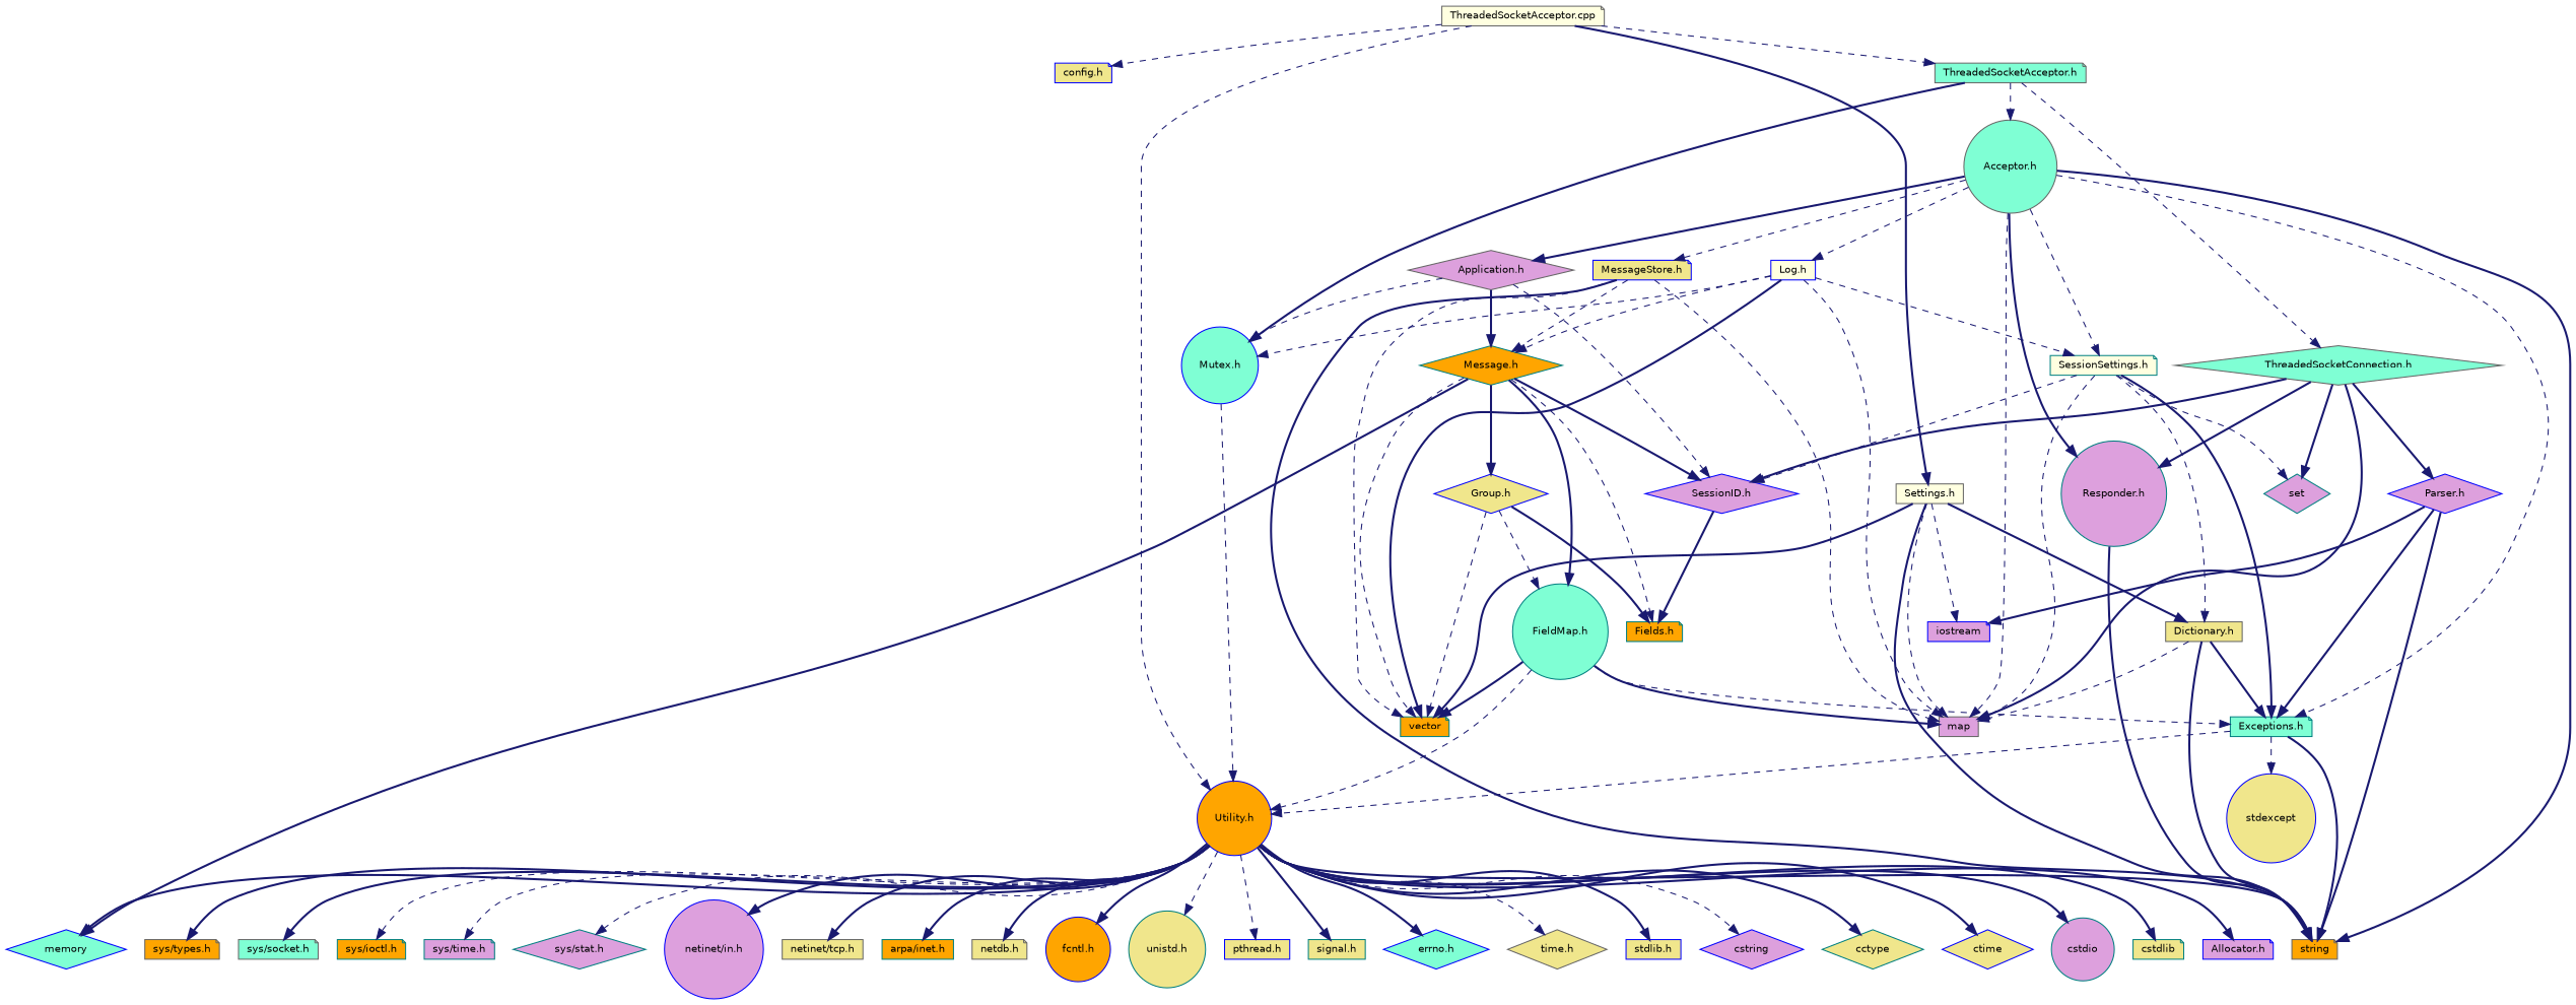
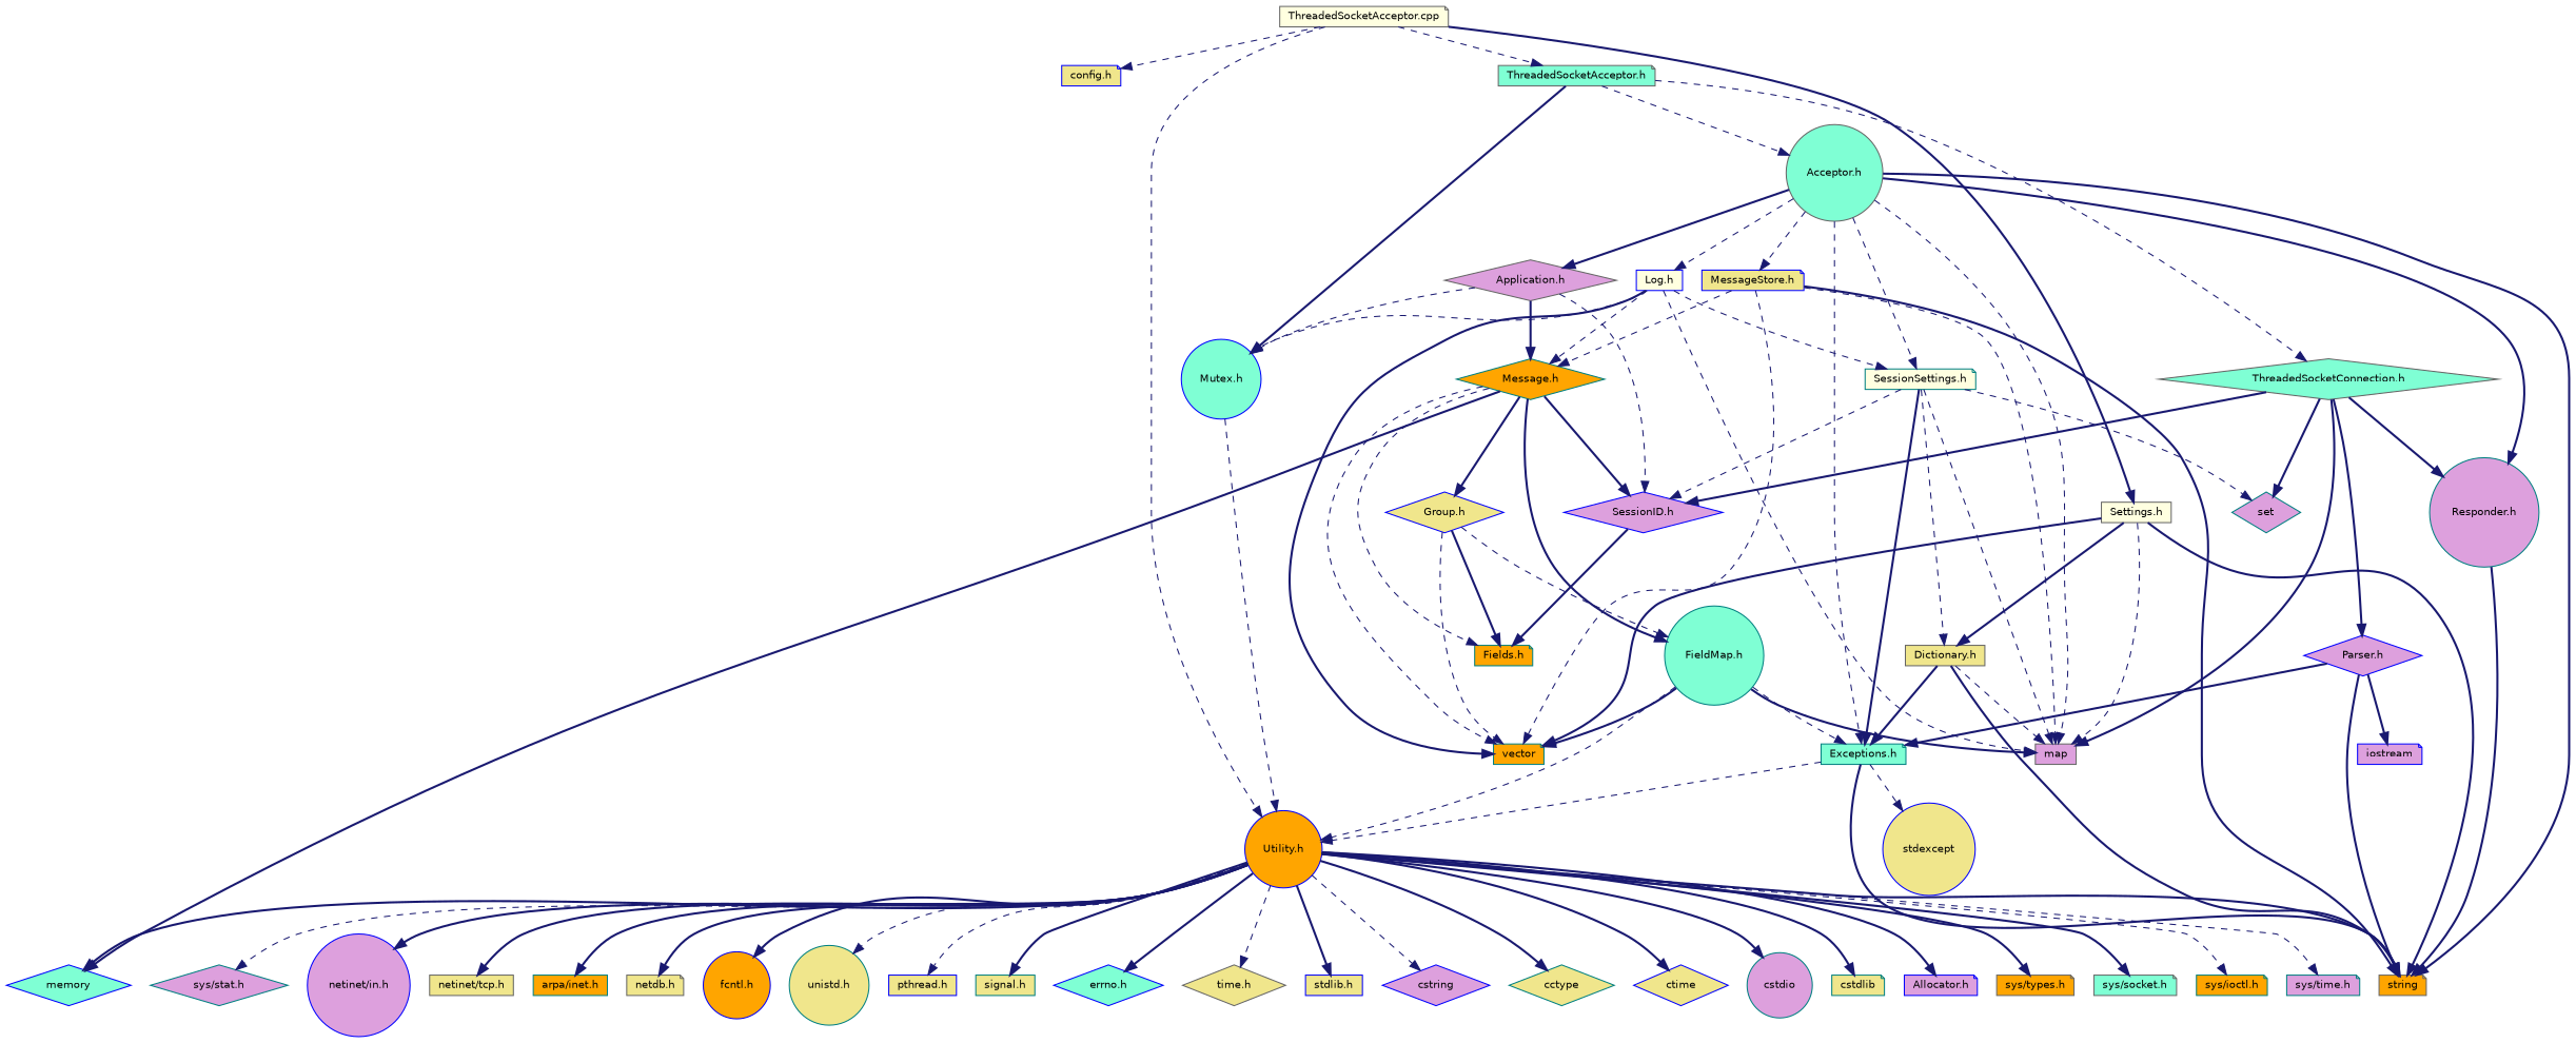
  digraph {
    node [color=blue fillcolor=khaki fontname=Helvetica fontsize=10 shape=note style=filled]
    edge [color=midnightblue fontname=Helvetica fontsize=10 labelfontname=Helvetica labelfontsize=10 style=bold]
    n1 [color=gray40 fillcolor=lightyellow fontcolor=black height=0.2 label="ThreadedSocketAcceptor.cpp" width=0.4]
    n2 [height=0.2 label="config.h" width=0.4]
    n3 [color=gray40 fillcolor=aquamarine height=0.2 label="ThreadedSocketAcceptor.h" width=0.4]
    n4 [fillcolor=orange height=0.2 label="Utility.h" shape=circle width=0.4]
    n5 [color=gray40 fillcolor=lightyellow height=0.2 label="Settings.h" shape=box width=0.4]
    n6 [color=gray40 fillcolor=aquamarine height=0.2 label="Acceptor.h" shape=circle width=0.4]
    n7 [fillcolor=aquamarine height=0.2 label="Mutex.h" shape=circle width=0.4]
    n8 [color=gray40 fillcolor=aquamarine height=0.2 label="ThreadedSocketConnection.h" shape=diamond width=0.4]
    n9 [color=gray40 fillcolor=orange height=0.2 label=string width=0.4]
    n10 [fillcolor=aquamarine height=0.2 label=memory shape=diamond width=0.4]
    n11 [fillcolor=plum height=0.2 label="Allocator.h" width=0.4]
    n12 [color=gray40 fillcolor=orange height=0.2 label="sys/types.h" width=0.4]
    n13 [color=gray40 fillcolor=aquamarine height=0.2 label="sys/socket.h" width=0.4]
    n14 [color=teal fillcolor=orange height=0.2 label="sys/ioctl.h" width=0.4]
    n15 [color=teal fillcolor=plum height=0.2 label="sys/time.h" width=0.4]
    n16 [color=teal fillcolor=plum height=0.2 label="sys/stat.h" shape=diamond width=0.4]
    n17 [fillcolor=plum height=0.2 label="netinet/in.h" shape=circle width=0.4]
    n18 [color=gray40 height=0.2 label="netinet/tcp.h" shape=box width=0.4]
    n19 [color=teal fillcolor=orange height=0.2 label="arpa/inet.h" shape=box width=0.4]
    n20 [color=gray40 height=0.2 label="netdb.h" width=0.4]
    n21 [fillcolor=orange height=0.2 label="fcntl.h" shape=circle width=0.4]
    n22 [color=teal height=0.2 label="unistd.h" shape=circle width=0.4]
    n23 [height=0.2 label="pthread.h" shape=box width=0.4]
    n24 [color=teal height=0.2 label="signal.h" shape=box width=0.4]
    n25 [fillcolor=aquamarine height=0.2 label="errno.h" shape=diamond width=0.4]
    n26 [color=gray40 height=0.2 label="time.h" shape=diamond width=0.4]
    n27 [height=0.2 label="stdlib.h" shape=box width=0.4]
    n28 [fillcolor=plum height=0.2 label=cstring shape=diamond width=0.4]
    n29 [color=teal height=0.2 label=cctype shape=diamond width=0.4]
    n30 [height=0.2 label=ctime shape=diamond width=0.4]
    n31 [color=teal fillcolor=plum height=0.2 label=cstdio shape=circle width=0.4]
    n32 [color=teal height=0.2 label=cstdlib width=0.4]
    n33 [color=gray40 fillcolor=plum height=0.2 label=map shape=box width=0.4]
    n34 [color=teal fillcolor=orange height=0.2 label=vector width=0.4]
    n35 [color=gray40 height=0.2 label="Dictionary.h" shape=box width=0.4]
    n36 [fillcolor=plum height=0.2 label=iostream width=0.4]
    n37 [color=gray40 fillcolor=plum height=0.2 label="Application.h" shape=diamond width=0.4]
    n38 [color=teal fillcolor=aquamarine height=0.2 label="Exceptions.h" width=0.4]
    n39 [height=0.2 label="MessageStore.h" width=0.4]
    n40 [fillcolor=lightyellow height=0.2 label="Log.h" shape=box width=0.4]
    n41 [color=teal fillcolor=lightyellow height=0.2 label="SessionSettings.h" width=0.4]
    n42 [color=teal fillcolor=plum height=0.2 label="Responder.h" shape=circle width=0.4]
    n43 [fillcolor=plum height=0.2 label="SessionID.h" shape=diamond width=0.4]
    n44 [color=teal fillcolor=plum height=0.2 label=set shape=diamond width=0.4]
    n45 [fillcolor=plum height=0.2 label="Parser.h" shape=diamond width=0.4]
    n46 [color=teal fillcolor=orange height=0.2 label="Message.h" shape=diamond width=0.4]
    n47 [height=0.2 label=stdexcept shape=circle width=0.4]
    n48 [color=teal fillcolor=aquamarine height=0.2 label="FieldMap.h" shape=circle width=0.4]
    n49 [color=teal fillcolor=orange height=0.2 label="Fields.h" width=0.4]
    n50 [height=0.2 label="Group.h" shape=diamond width=0.4]
    n1 -> n2 [style=dashed]
    n1 -> n3 [style=dashed]
    n1 -> n4 [style=dashed]
    n1 -> n5
    n3 -> n6 [style=dashed]
    n3 -> n7
    n3 -> n8 [style=dashed]
    n4 -> n9
    n4 -> n10
    n4 -> n11
    n4 -> n12
    n4 -> n13
    n4 -> n14 [style=dashed]
    n4 -> n15 [style=dashed]
    n4 -> n16 [style=dashed]
    n4 -> n17
    n4 -> n18
    n4 -> n19
    n4 -> n20
    n4 -> n21
    n4 -> n22 [style=dashed]
    n4 -> n23 [style=dashed]
    n4 -> n24
    n4 -> n25
    n4 -> n26 [style=dashed]
    n4 -> n27
    n4 -> n28 [style=dashed]
    n4 -> n29
    n4 -> n30
    n4 -> n31
    n4 -> n32
    n5 -> n9
    n5 -> n33 [style=dashed]
    n5 -> n34
    n5 -> n35
-   n5 -> n36 [style=dashed]
    n6 -> n9
    n6 -> n33 [style=dashed]
    n6 -> n37
    n6 -> n38 [style=dashed]
    n6 -> n39 [style=dashed]
    n6 -> n40 [style=dashed]
    n6 -> n41 [style=dashed]
    n6 -> n42
    n7 -> n4 [style=dashed]
    n8 -> n33
    n8 -> n42
    n8 -> n43
    n8 -> n44
    n8 -> n45
    n35 -> n9
    n35 -> n33 [style=dashed]
    n35 -> n38
    n37 -> n7 [style=dashed]
    n37 -> n43 [style=dashed]
    n37 -> n46
    n38 -> n4 [style=dashed]
    n38 -> n9
    n38 -> n47 [style=dashed]
    n39 -> n9
    n39 -> n33 [style=dashed]
    n39 -> n34 [style=dashed]
    n39 -> n46 [style=dashed]
    n40 -> n7 [style=dashed]
    n40 -> n33 [style=dashed]
    n40 -> n34
    n40 -> n41 [style=dashed]
    n40 -> n46 [style=dashed]
    n41 -> n33 [style=dashed]
    n41 -> n35 [style=dashed]
    n41 -> n38
    n41 -> n43 [style=dashed]
    n41 -> n44 [style=dashed]
    n42 -> n9
    n43 -> n49
    n45 -> n9
    n45 -> n36
    n45 -> n38
    n46 -> n10
    n46 -> n34 [style=dashed]
    n46 -> n43
    n46 -> n48
    n46 -> n49 [style=dashed]
    n46 -> n50
    n48 -> n4 [style=dashed]
    n48 -> n33
    n48 -> n34
    n48 -> n38 [style=dashed]
    n50 -> n34 [style=dashed]
    n50 -> n48 [style=dashed]
    n50 -> n49
  }
